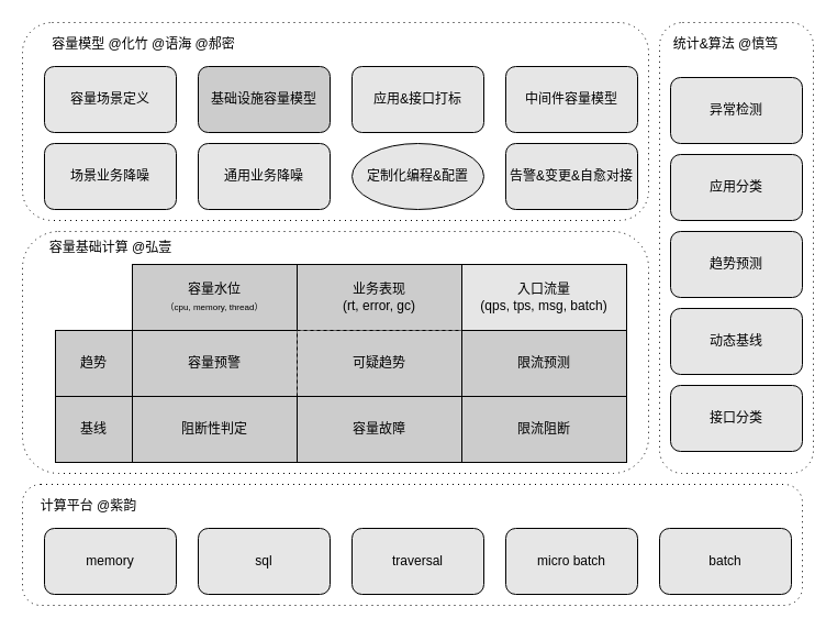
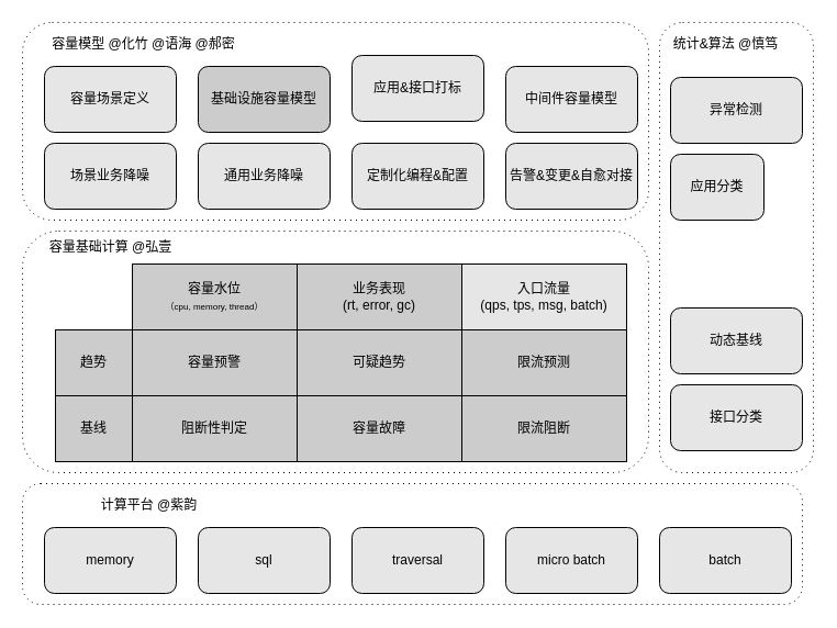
  <mxCell id="0" />
  <mxCell id="1" parent="0" />
  <mxCell id="2" value="" style="shape=ext;rounded=1;html=1;whiteSpace=wrap;dashed=1;dashPattern=1 4;" parent="1" vertex="1"><mxGeometry x="20" y="20" width="570" height="180" as="geometry" /></mxCell>
  <mxCell id="3" value="" style="shape=ext;rounded=1;html=1;whiteSpace=wrap;dashed=1;dashPattern=1 4;" parent="1" vertex="1"><mxGeometry x="20" y="210" width="570" height="220" as="geometry" /></mxCell>
  <mxCell id="4" value="" style="shape=ext;rounded=1;html=1;whiteSpace=wrap;dashed=1;dashPattern=1 4;" parent="1" vertex="1"><mxGeometry x="600" y="20" width="140" height="410" as="geometry" /></mxCell>
  <mxCell id="5" value="" style="shape=ext;rounded=1;html=1;whiteSpace=wrap;dashed=1;dashPattern=1 4;" parent="1" vertex="1"><mxGeometry x="20" y="440" width="710" height="110" as="geometry" /></mxCell>
  <mxCell id="6" value="基础设施容量模型" style="rounded=1;whiteSpace=wrap;html=1;fillColor=#cccccc;" parent="1" vertex="1"><mxGeometry x="180" y="60" width="120" height="60" as="geometry" /></mxCell>
- <mxCell id="7" value="&lt;span style=&quot;white-space: normal&quot;&gt;应用&amp;amp;接口打标&lt;/span&gt;" style="rounded=1;whiteSpace=wrap;html=1;fillColor=#E6E6E6;" parent="1" vertex="1"><mxGeometry x="320" y="60" width="120" height="60" as="geometry" /></mxCell>
+ <mxCell id="7" value="&lt;span style=&quot;white-space: normal&quot;&gt;应用&amp;amp;接口打标&lt;/span&gt;" style="rounded=1;whiteSpace=wrap;html=1;fillColor=#E6E6E6;" parent="1" vertex="1"><mxGeometry x="320" y="50" width="120" height="60" as="geometry" /></mxCell>
  <mxCell id="8" value="中间件容量模型" style="rounded=1;whiteSpace=wrap;html=1;fillColor=#E6E6E6;" parent="1" vertex="1"><mxGeometry x="460" y="60" width="120" height="60" as="geometry" /></mxCell>
- <mxCell id="9" value="定制化编程&amp;amp;配置" style="ellipse;whiteSpace=wrap;html=1;fillColor=#E6E6E6;" parent="1" vertex="1"><mxGeometry x="320" y="130" width="120" height="60" as="geometry" /></mxCell>
+ <mxCell id="9" value="定制化编程&amp;amp;配置" style="rounded=1;whiteSpace=wrap;html=1;fillColor=#E6E6E6;" parent="1" vertex="1"><mxGeometry x="320" y="130" width="120" height="60" as="geometry" /></mxCell>
  <mxCell id="10" value="告警&amp;amp;变更&amp;amp;自愈对接" style="rounded=1;whiteSpace=wrap;html=1;fillColor=#E6E6E6;" parent="1" vertex="1"><mxGeometry x="460" y="130" width="120" height="60" as="geometry" /></mxCell>
  <mxCell id="11" value="容量水位&lt;br&gt;&lt;font style=&quot;font-size: 8px&quot;&gt;（cpu, memory, thread）&lt;/font&gt;" style="rounded=0;whiteSpace=wrap;html=1;fillColor=#CCCCCC;" parent="1" vertex="1"><mxGeometry x="120" y="240" width="150" height="60" as="geometry" /></mxCell>
  <mxCell id="12" value="业务表现&lt;br&gt;(rt, error, gc)" style="rounded=0;whiteSpace=wrap;html=1;fillColor=#CCCCCC;" parent="1" vertex="1"><mxGeometry x="270" y="240" width="150" height="60" as="geometry" /></mxCell>
  <mxCell id="13" value="入口流量&lt;br&gt;(qps, tps, msg, batch)" style="rounded=0;whiteSpace=wrap;html=1;fillColor=#e6e6e6;" parent="1" vertex="1"><mxGeometry x="420" y="240" width="150" height="60" as="geometry" /></mxCell>
  <mxCell id="14" value="趋势" style="rounded=0;whiteSpace=wrap;html=1;fillColor=#CCCCCC;" parent="1" vertex="1"><mxGeometry x="50" y="300" width="70" height="60" as="geometry" /></mxCell>
  <mxCell id="15" value="容量预警" style="rounded=0;whiteSpace=wrap;html=1;fillColor=#CCCCCC;" parent="1" vertex="1"><mxGeometry x="120" y="300" width="150" height="60" as="geometry" /></mxCell>
  <mxCell id="16" value="基线" style="rounded=0;whiteSpace=wrap;html=1;fillColor=#CCCCCC;" parent="1" vertex="1"><mxGeometry x="50" y="360" width="70" height="60" as="geometry" /></mxCell>
- <mxCell id="17" value="趋势预测" style="rounded=1;whiteSpace=wrap;html=1;fillColor=#E6E6E6;" parent="1" vertex="1"><mxGeometry x="610" y="210" width="120" height="60" as="geometry" /></mxCell>
  <mxCell id="18" value="动态基线" style="rounded=1;whiteSpace=wrap;html=1;fillColor=#E6E6E6;" parent="1" vertex="1"><mxGeometry x="610" y="280" width="120" height="60" as="geometry" /></mxCell>
  <mxCell id="19" value="memory" style="rounded=1;whiteSpace=wrap;html=1;fillColor=#E6E6E6;" parent="1" vertex="1"><mxGeometry x="40" y="480" width="120" height="60" as="geometry" /></mxCell>
  <mxCell id="20" value="sql" style="rounded=1;whiteSpace=wrap;html=1;fillColor=#E6E6E6;" parent="1" vertex="1"><mxGeometry x="180" y="480" width="120" height="60" as="geometry" /></mxCell>
  <mxCell id="21" value="traversal" style="rounded=1;whiteSpace=wrap;html=1;fillColor=#E6E6E6;" parent="1" vertex="1"><mxGeometry x="320" y="480" width="120" height="60" as="geometry" /></mxCell>
  <mxCell id="22" value="micro batch" style="rounded=1;whiteSpace=wrap;html=1;fillColor=#E6E6E6;" parent="1" vertex="1"><mxGeometry x="460" y="480" width="120" height="60" as="geometry" /></mxCell>
  <mxCell id="23" value="batch" style="rounded=1;whiteSpace=wrap;html=1;fillColor=#E6E6E6;" parent="1" vertex="1"><mxGeometry x="600" y="480" width="120" height="60" as="geometry" /></mxCell>
- <mxCell id="24" value="可疑趋势" style="rounded=0;whiteSpace=wrap;html=1;fillColor=#CCCCCC;dashed=1;" parent="1" vertex="1"><mxGeometry x="270" y="300" width="150" height="60" as="geometry" /></mxCell>
+ <mxCell id="24" value="可疑趋势" style="rounded=0;whiteSpace=wrap;html=1;fillColor=#CCCCCC;" parent="1" vertex="1"><mxGeometry x="270" y="300" width="150" height="60" as="geometry" /></mxCell>
  <mxCell id="25" value="限流预测" style="rounded=0;whiteSpace=wrap;html=1;fillColor=#CCCCCC;" parent="1" vertex="1"><mxGeometry x="420" y="300" width="150" height="60" as="geometry" /></mxCell>
  <mxCell id="26" value="阻断性判定" style="rounded=0;whiteSpace=wrap;html=1;fillColor=#CCCCCC;" parent="1" vertex="1"><mxGeometry x="120" y="360" width="150" height="60" as="geometry" /></mxCell>
  <mxCell id="27" value="容量故障" style="rounded=0;whiteSpace=wrap;html=1;fillColor=#CCCCCC;" parent="1" vertex="1"><mxGeometry x="270" y="360" width="150" height="60" as="geometry" /></mxCell>
  <mxCell id="28" value="限流阻断" style="rounded=0;whiteSpace=wrap;html=1;fillColor=#CCCCCC;" parent="1" vertex="1"><mxGeometry x="420" y="360" width="150" height="60" as="geometry" /></mxCell>
- <mxCell id="29" value="计算平台 @紫韵" style="text;html=1;align=center;verticalAlign=middle;resizable=0;points=[];autosize=1;" parent="1" vertex="1"><mxGeometry x="30" y="450" width="100" height="20" as="geometry" /></mxCell>
+ <mxCell id="29" value="计算平台 @紫韵" style="text;html=1;align=center;verticalAlign=middle;resizable=0;points=[];autosize=1;" parent="1" vertex="1"><mxGeometry x="85" y="450" width="100" height="20" as="geometry" /></mxCell>
  <mxCell id="30" value="统计&amp;amp;算法 @慎笃" style="text;html=1;align=center;verticalAlign=middle;resizable=0;points=[];autosize=1;" parent="1" vertex="1"><mxGeometry x="605" y="30" width="110" height="20" as="geometry" /></mxCell>
  <mxCell id="31" value="容量基础计算 @弘壹" style="text;html=1;align=center;verticalAlign=middle;resizable=0;points=[];autosize=1;" parent="1" vertex="1"><mxGeometry x="35" y="215" width="130" height="20" as="geometry" /></mxCell>
- <mxCell id="32" value="应用分类" style="rounded=1;whiteSpace=wrap;html=1;fillColor=#E6E6E6;" parent="1" vertex="1"><mxGeometry x="610" y="140" width="120" height="60" as="geometry" /></mxCell>
+ <mxCell id="32" value="应用分类" style="rounded=1;whiteSpace=wrap;html=1;fillColor=#E6E6E6;" parent="1" vertex="1"><mxGeometry x="610" y="140" width="85" height="60" as="geometry" /></mxCell>
  <mxCell id="33" value="异常检测" style="rounded=1;whiteSpace=wrap;html=1;fillColor=#E6E6E6;" parent="1" vertex="1"><mxGeometry x="610" y="70" width="120" height="60" as="geometry" /></mxCell>
  <mxCell id="34" value="&lt;span style=&quot;white-space: normal&quot;&gt;通用业务降噪&lt;/span&gt;" style="rounded=1;whiteSpace=wrap;html=1;fillColor=#E6E6E6;" parent="1" vertex="1"><mxGeometry x="180" y="130" width="120" height="60" as="geometry" /></mxCell>
  <mxCell id="35" value="容量场景定义" style="rounded=1;whiteSpace=wrap;html=1;fillColor=#E6E6E6;" parent="1" vertex="1"><mxGeometry x="40" y="60" width="120" height="60" as="geometry" /></mxCell>
  <mxCell id="36" value="场景业务降噪" style="rounded=1;whiteSpace=wrap;html=1;fillColor=#E6E6E6;" parent="1" vertex="1"><mxGeometry x="40" y="130" width="120" height="60" as="geometry" /></mxCell>
  <mxCell id="37" value="容量模型 @化竹 @语海 @郝密" style="text;html=1;align=center;verticalAlign=middle;resizable=0;points=[];autosize=1;" parent="1" vertex="1"><mxGeometry x="40" y="30" width="180" height="20" as="geometry" /></mxCell>
  <mxCell id="38" value="接口分类" style="rounded=1;whiteSpace=wrap;html=1;fillColor=#E6E6E6;" parent="1" vertex="1"><mxGeometry x="610" y="350" width="120" height="60" as="geometry" /></mxCell>
